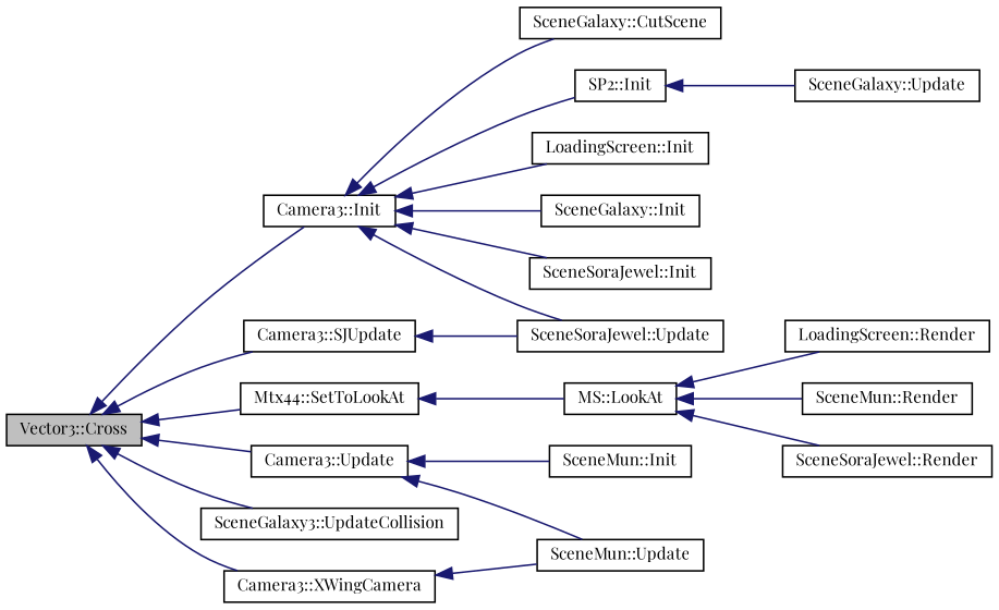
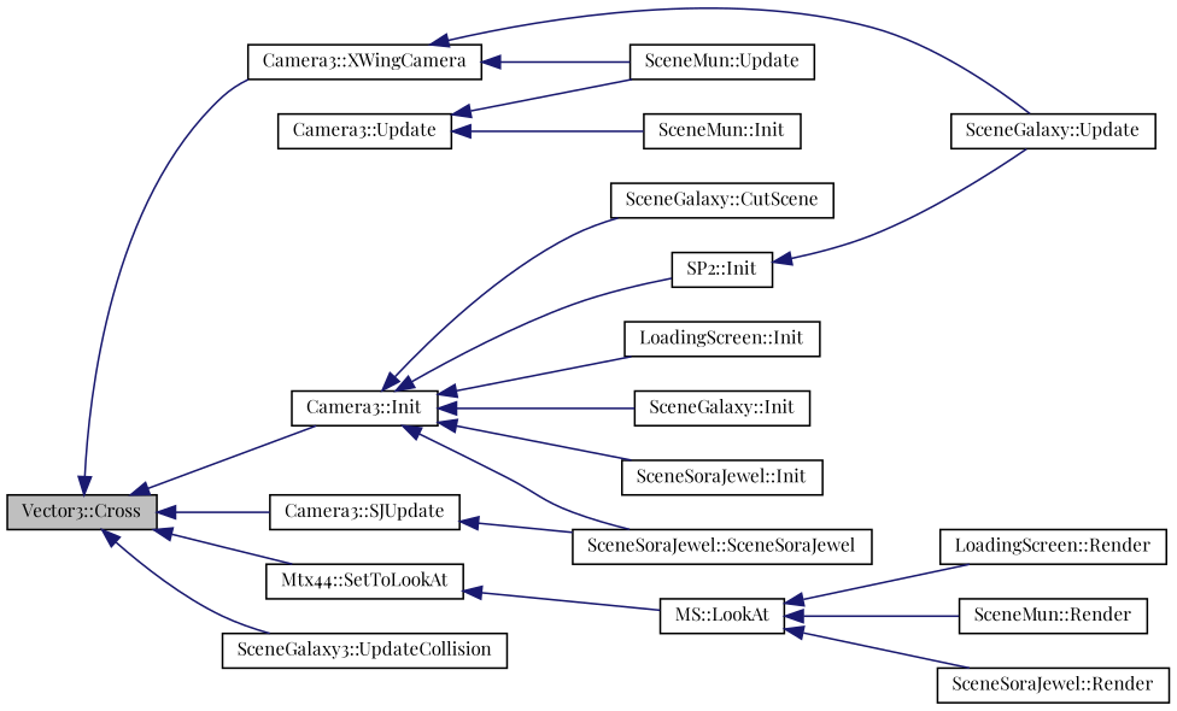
  digraph {
    fontname="Playfair Display"
    rankdir=LR
    node [color=black fontname="Playfair Display" fontsize=10 shape=record]
    edge [color=midnightblue dir=back fontname="Playfair Display" fontsize=10 labelfontname=Helvetica labelfontsize=10 style=solid]
    n1 [fillcolor=grey75 fontcolor=black height=0.2 label="Vector3::Cross" style=filled width=0.4]
    n2 [height=0.2 label="Camera3::Init" width=0.4]
    n3 [height=0.2 label="Mtx44::SetToLookAt" width=0.4]
    n4 [height=0.2 label="Camera3::SJUpdate" width=0.4]
    n5 [height=0.2 label="Camera3::Update" width=0.4]
    n6 [height=0.2 label="SceneGalaxy3::UpdateCollision" width=0.4]
    n7 [height=0.2 label="Camera3::XWingCamera" width=0.4]
    n8 [height=0.2 label="SceneGalaxy::CutScene" width=0.4]
    n9 [height=0.2 label="SP2::Init" width=0.4]
    n10 [height=0.2 label="LoadingScreen::Init" width=0.4]
    n11 [height=0.2 label="SceneGalaxy::Init" width=0.4]
    n12 [height=0.2 label="SceneSoraJewel::Init" width=0.4]
-   n13 [height=0.2 label="SceneSoraJewel::Update" width=0.4]
+   n13 [height=0.2 label="SceneSoraJewel::SceneSoraJewel" width=0.4]
    n14 [height=0.2 label="MS::LookAt" width=0.4]
    n15 [height=0.2 label="SceneMun::Init" width=0.4]
    n16 [height=0.2 label="SceneMun::Update" width=0.4]
    n17 [height=0.2 label="SceneGalaxy::Update" width=0.4]
    n18 [height=0.2 label="LoadingScreen::Render" width=0.4]
    n19 [height=0.2 label="SceneMun::Render" width=0.4]
    n20 [height=0.2 label="SceneSoraJewel::Render" width=0.4]
    n1 -> n2
    n1 -> n3
    n1 -> n4
-   n1 -> n5
    n1 -> n6
    n1 -> n7
    n2 -> n8
    n2 -> n9
    n2 -> n10
    n2 -> n11
    n2 -> n12
    n2 -> n13
    n3 -> n14
    n4 -> n13
    n5 -> n15
    n5 -> n16
    n7 -> n16
+   n7 -> n17
    n9 -> n17
    n14 -> n18
    n14 -> n19
    n14 -> n20
  }
